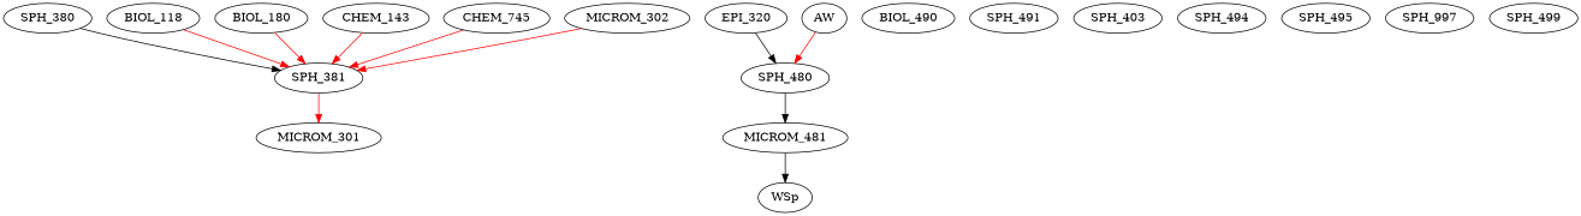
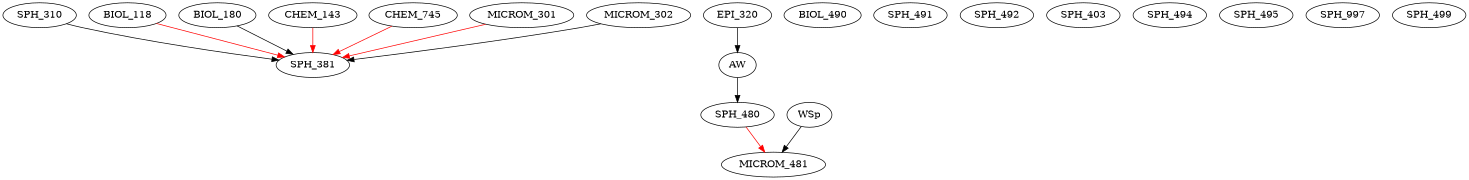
  digraph {
    edge [color=red]
-   SPH_380
+   SPH_380 [label=SPH_310]
    SPH_381
    n3 [label=MICROM_481]
    SPH_480
    BIOL_118
    BIOL_180
    n7 [label=CHEM_143]
    n8 [label=CHEM_745]
    MICROM_301
    MICROM_302
    WSp
    EPI_320
    AW
    n14 [label=BIOL_490]
    SPH_491
+   SPH_492
    n17 [label=SPH_403]
    SPH_494
    SPH_495
    n20 [label=SPH_997]
    SPH_499
    SPH_380 -> SPH_381 [color=black]
-   SPH_480 -> n3 [color=black]
+   SPH_480 -> n3
    BIOL_118 -> SPH_381
-   BIOL_180 -> SPH_381
+   BIOL_180 -> SPH_381 [color=black]
    n7 -> SPH_381
    n8 -> SPH_381
-   SPH_381 -> MICROM_301
-   MICROM_302 -> SPH_381
-   n3 -> WSp [color=black]
-   EPI_320 -> SPH_480 [color=black]
-   AW -> SPH_480
+   MICROM_301 -> SPH_381
+   MICROM_302 -> SPH_381 [color=black]
+   WSp -> n3 [color=black]
+   EPI_320 -> AW [color=black]
+   AW -> SPH_480 [color=black]
  }
